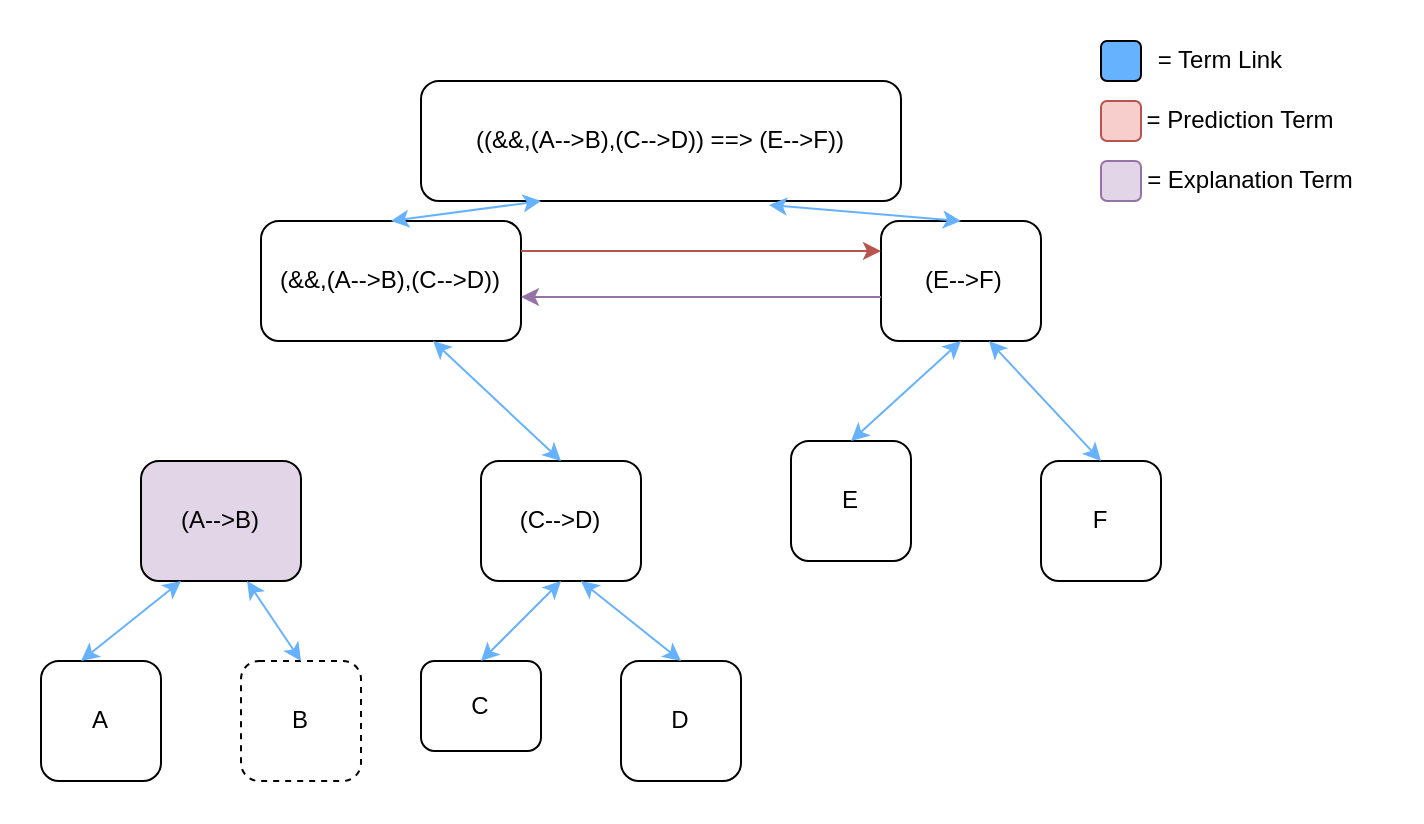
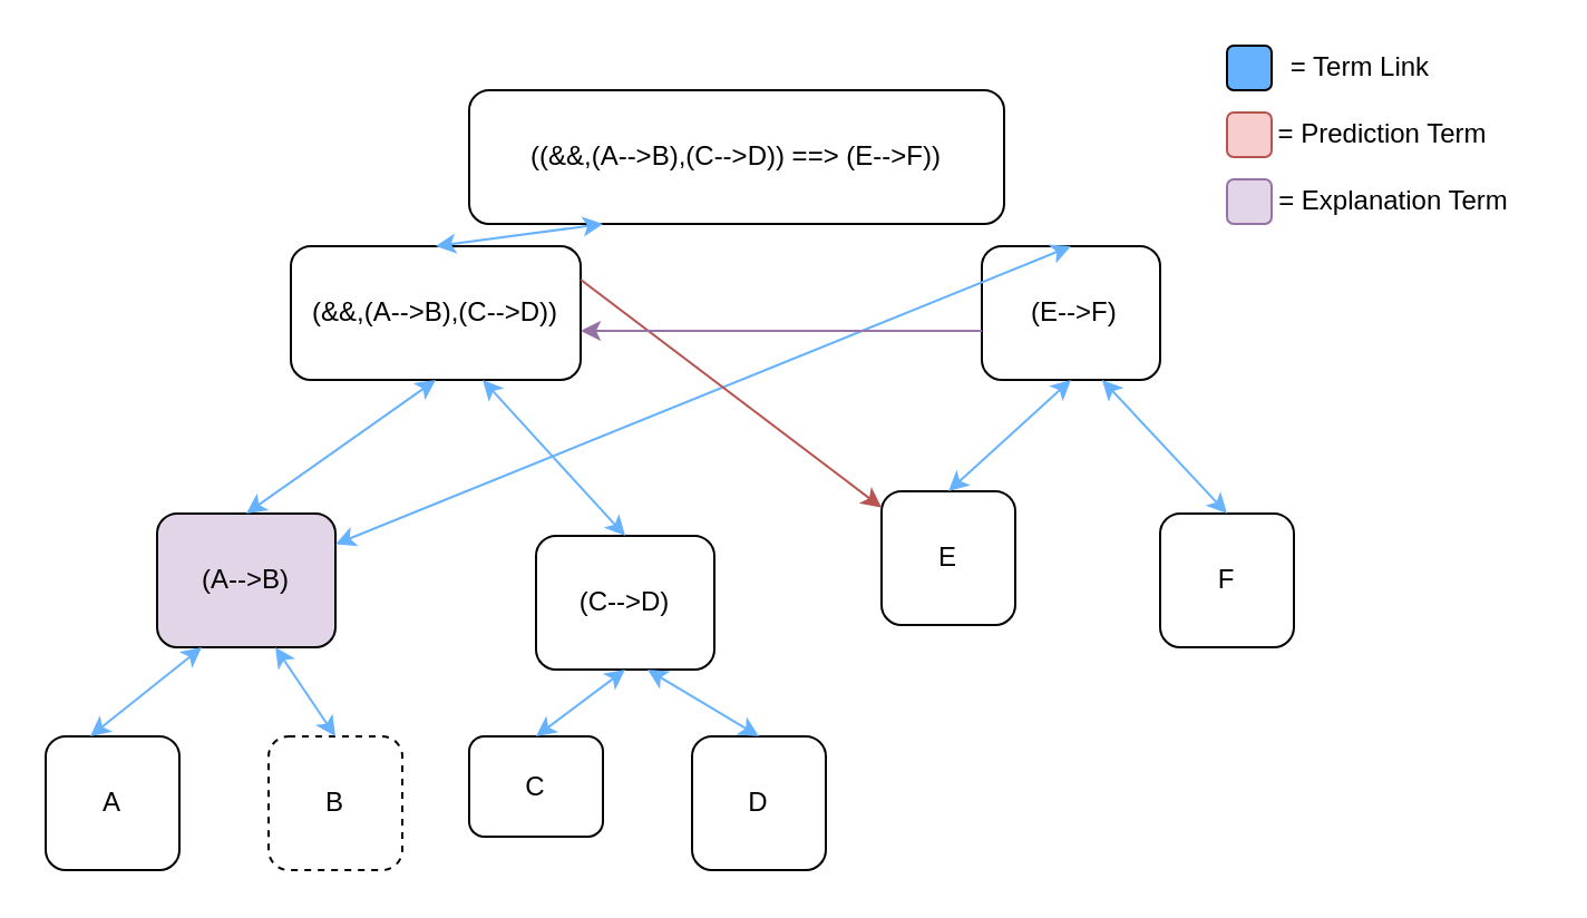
  <mxCell id="0" />
  <mxCell id="1" parent="0" />
  <mxCell id="2" value="((&amp;amp;&amp;amp;,(A--&amp;gt;B),(C--&amp;gt;D)) ==&amp;gt; (E--&amp;gt;F))" style="rounded=1;whiteSpace=wrap;html=1;" vertex="1" parent="1"><mxGeometry x="210" y="40" width="240" height="60" as="geometry" /></mxCell>
  <mxCell id="3" value="(&amp;amp;&amp;amp;,(A--&amp;gt;B),(C--&amp;gt;D))" style="rounded=1;whiteSpace=wrap;html=1;" vertex="1" parent="1"><mxGeometry x="130" y="110" width="130" height="60" as="geometry" /></mxCell>
  <mxCell id="4" value="&amp;nbsp;(E--&amp;gt;F)" style="rounded=1;whiteSpace=wrap;html=1;" vertex="1" parent="1"><mxGeometry x="440" y="110" width="80" height="60" as="geometry" /></mxCell>
  <mxCell id="5" value="E" style="rounded=1;whiteSpace=wrap;html=1;" vertex="1" parent="1"><mxGeometry x="395" y="220" width="60" height="60" as="geometry" /></mxCell>
  <mxCell id="6" value="F" style="rounded=1;whiteSpace=wrap;html=1;" vertex="1" parent="1"><mxGeometry x="520" y="230" width="60" height="60" as="geometry" /></mxCell>
  <mxCell id="7" value="A" style="rounded=1;whiteSpace=wrap;html=1;" vertex="1" parent="1"><mxGeometry x="20" y="330" width="60" height="60" as="geometry" /></mxCell>
  <mxCell id="8" value="(A--&amp;gt;B)" style="rounded=1;whiteSpace=wrap;html=1;fillColor=#e1d5e7;" vertex="1" parent="1"><mxGeometry x="70" y="230" width="80" height="60" as="geometry" /></mxCell>
- <mxCell id="9" value="(C--&amp;gt;D)" style="rounded=1;whiteSpace=wrap;html=1;" vertex="1" parent="1"><mxGeometry x="240" y="230" width="80" height="60" as="geometry" /></mxCell>
+ <mxCell id="9" value="(C--&amp;gt;D)" style="rounded=1;whiteSpace=wrap;html=1;" vertex="1" parent="1"><mxGeometry x="240" y="240" width="80" height="60" as="geometry" /></mxCell>
  <mxCell id="10" value="B" style="rounded=1;whiteSpace=wrap;html=1;dashed=1;" vertex="1" parent="1"><mxGeometry x="120" y="330" width="60" height="60" as="geometry" /></mxCell>
  <mxCell id="11" value="C" style="rounded=1;whiteSpace=wrap;html=1;" vertex="1" parent="1"><mxGeometry x="210" y="330" width="60" height="45" as="geometry" /></mxCell>
  <mxCell id="12" value="D" style="rounded=1;whiteSpace=wrap;html=1;" vertex="1" parent="1"><mxGeometry x="310" y="330" width="60" height="60" as="geometry" /></mxCell>
  <mxCell id="13" value="" style="endArrow=classic;startArrow=classic;html=1;entryX=0.25;entryY=1;entryDx=0;entryDy=0;strokeColor=#66B2FF;" edge="1" parent="1" target="8"><mxGeometry width="50" height="50" relative="1" as="geometry"><mxPoint x="40" y="330" as="sourcePoint" /><mxPoint x="90" y="280" as="targetPoint" /></mxGeometry></mxCell>
  <mxCell id="14" value="" style="endArrow=classic;startArrow=classic;html=1;exitX=0.5;exitY=0;exitDx=0;exitDy=0;entryX=0.663;entryY=1;entryDx=0;entryDy=0;entryPerimeter=0;strokeColor=#66B2FF;" edge="1" parent="1" source="10" target="8"><mxGeometry width="50" height="50" relative="1" as="geometry"><mxPoint x="330" y="370" as="sourcePoint" /><mxPoint x="380" y="320" as="targetPoint" /></mxGeometry></mxCell>
  <mxCell id="15" value="" style="endArrow=classic;startArrow=classic;html=1;exitX=0.5;exitY=0;exitDx=0;exitDy=0;entryX=0.5;entryY=1;entryDx=0;entryDy=0;strokeColor=#66B2FF;" edge="1" parent="1" source="11" target="9"><mxGeometry width="50" height="50" relative="1" as="geometry"><mxPoint x="330" y="370" as="sourcePoint" /><mxPoint x="380" y="320" as="targetPoint" /></mxGeometry></mxCell>
  <mxCell id="16" value="" style="endArrow=classic;startArrow=classic;html=1;entryX=0.625;entryY=1;entryDx=0;entryDy=0;entryPerimeter=0;strokeColor=#66B2FF;" edge="1" parent="1" target="9"><mxGeometry width="50" height="50" relative="1" as="geometry"><mxPoint x="340" y="330" as="sourcePoint" /><mxPoint x="380" y="320" as="targetPoint" /></mxGeometry></mxCell>
+ <mxCell id="17" value="" style="endArrow=classic;startArrow=classic;html=1;exitX=0.5;exitY=0;exitDx=0;exitDy=0;entryX=0.5;entryY=1;entryDx=0;entryDy=0;strokeColor=#66B2FF;" edge="1" parent="1" source="8" target="3"><mxGeometry width="50" height="50" relative="1" as="geometry"><mxPoint x="330" y="370" as="sourcePoint" /><mxPoint x="380" y="320" as="targetPoint" /></mxGeometry></mxCell>
  <mxCell id="18" value="" style="endArrow=classic;startArrow=classic;html=1;exitX=0.5;exitY=0;exitDx=0;exitDy=0;entryX=0.662;entryY=1;entryDx=0;entryDy=0;entryPerimeter=0;strokeColor=#66B2FF;" edge="1" parent="1" source="9" target="3"><mxGeometry width="50" height="50" relative="1" as="geometry"><mxPoint x="330" y="370" as="sourcePoint" /><mxPoint x="380" y="320" as="targetPoint" /></mxGeometry></mxCell>
  <mxCell id="19" value="" style="endArrow=classic;startArrow=classic;html=1;exitX=0.5;exitY=0;exitDx=0;exitDy=0;entryX=0.5;entryY=1;entryDx=0;entryDy=0;strokeColor=#66B2FF;" edge="1" parent="1" source="5" target="4"><mxGeometry width="50" height="50" relative="1" as="geometry"><mxPoint x="330" y="370" as="sourcePoint" /><mxPoint x="380" y="320" as="targetPoint" /></mxGeometry></mxCell>
  <mxCell id="20" value="" style="endArrow=classic;startArrow=classic;html=1;exitX=0.5;exitY=0;exitDx=0;exitDy=0;strokeColor=#66B2FF;" edge="1" parent="1" source="6"><mxGeometry width="50" height="50" relative="1" as="geometry"><mxPoint x="330" y="370" as="sourcePoint" /><mxPoint x="494" y="170" as="targetPoint" /></mxGeometry></mxCell>
  <mxCell id="21" value="" style="endArrow=classic;startArrow=classic;html=1;exitX=0.5;exitY=0;exitDx=0;exitDy=0;entryX=0.25;entryY=1;entryDx=0;entryDy=0;strokeColor=#66B2FF;" edge="1" parent="1" source="3" target="2"><mxGeometry width="50" height="50" relative="1" as="geometry"><mxPoint x="330" y="370" as="sourcePoint" /><mxPoint x="380" y="320" as="targetPoint" /></mxGeometry></mxCell>
- <mxCell id="22" value="" style="endArrow=classic;startArrow=classic;html=1;exitX=0.5;exitY=0;exitDx=0;exitDy=0;entryX=0.725;entryY=1.033;entryDx=0;entryDy=0;entryPerimeter=0;strokeColor=#66B2FF;" edge="1" parent="1" source="4" target="2"><mxGeometry width="50" height="50" relative="1" as="geometry"><mxPoint x="330" y="370" as="sourcePoint" /><mxPoint x="380" y="320" as="targetPoint" /></mxGeometry></mxCell>
+ <mxCell id="22" value="" style="endArrow=classic;startArrow=classic;html=1;exitX=0.5;exitY=0;exitDx=0;exitDy=0;strokeColor=#66B2FF;" edge="1" parent="1" source="4" target="8"><mxGeometry width="50" height="50" relative="1" as="geometry"><mxPoint x="330" y="370" as="sourcePoint" /><mxPoint x="380" y="320" as="targetPoint" /></mxGeometry></mxCell>
  <mxCell id="23" value="= Term Link" style="text;html=1;strokeColor=none;fillColor=none;align=center;verticalAlign=middle;whiteSpace=wrap;rounded=0;" vertex="1" parent="1"><mxGeometry x="560" y="20" width="100" height="20" as="geometry" /></mxCell>
  <mxCell id="24" value="" style="rounded=1;whiteSpace=wrap;html=1;fillColor=#66B2FF;" vertex="1" parent="1"><mxGeometry x="550" y="20" width="20" height="20" as="geometry" /></mxCell>
  <mxCell id="25" value="= Prediction Term" style="text;html=1;strokeColor=none;fillColor=none;align=center;verticalAlign=middle;whiteSpace=wrap;rounded=0;" vertex="1" parent="1"><mxGeometry x="570" y="50" width="100" height="20" as="geometry" /></mxCell>
  <mxCell id="26" value="" style="rounded=1;whiteSpace=wrap;html=1;fillColor=#f8cecc;strokeColor=#b85450;" vertex="1" parent="1"><mxGeometry x="550" y="50" width="20" height="20" as="geometry" /></mxCell>
  <mxCell id="27" value="= Explanation Term" style="text;html=1;strokeColor=none;fillColor=none;align=center;verticalAlign=middle;whiteSpace=wrap;rounded=0;" vertex="1" parent="1"><mxGeometry x="560" y="80" width="130" height="20" as="geometry" /></mxCell>
  <mxCell id="28" value="" style="rounded=1;whiteSpace=wrap;html=1;fillColor=#e1d5e7;strokeColor=#9673a6;" vertex="1" parent="1"><mxGeometry x="550" y="80" width="20" height="20" as="geometry" /></mxCell>
- <mxCell id="29" value="" style="endArrow=classic;html=1;strokeColor=#b85450;exitX=1;exitY=0.25;exitDx=0;exitDy=0;entryX=0;entryY=0.25;entryDx=0;entryDy=0;fillColor=#f8cecc;" edge="1" parent="1" source="3" target="4"><mxGeometry width="50" height="50" relative="1" as="geometry"><mxPoint x="330" y="370" as="sourcePoint" /><mxPoint x="380" y="320" as="targetPoint" /></mxGeometry></mxCell>
+ <mxCell id="29" value="" style="endArrow=classic;html=1;strokeColor=#b85450;exitX=1;exitY=0.25;exitDx=0;exitDy=0;fillColor=#f8cecc;" edge="1" parent="1" source="3" target="5"><mxGeometry width="50" height="50" relative="1" as="geometry"><mxPoint x="330" y="370" as="sourcePoint" /><mxPoint x="380" y="320" as="targetPoint" /></mxGeometry></mxCell>
  <mxCell id="30" value="" style="endArrow=classic;html=1;strokeColor=#9673a6;fillColor=#e1d5e7;" edge="1" parent="1"><mxGeometry width="50" height="50" relative="1" as="geometry"><mxPoint x="440" y="148" as="sourcePoint" /><mxPoint x="260" y="148" as="targetPoint" /></mxGeometry></mxCell>
